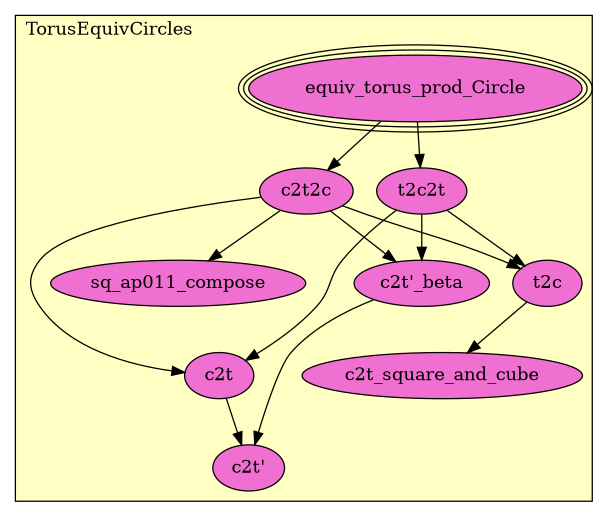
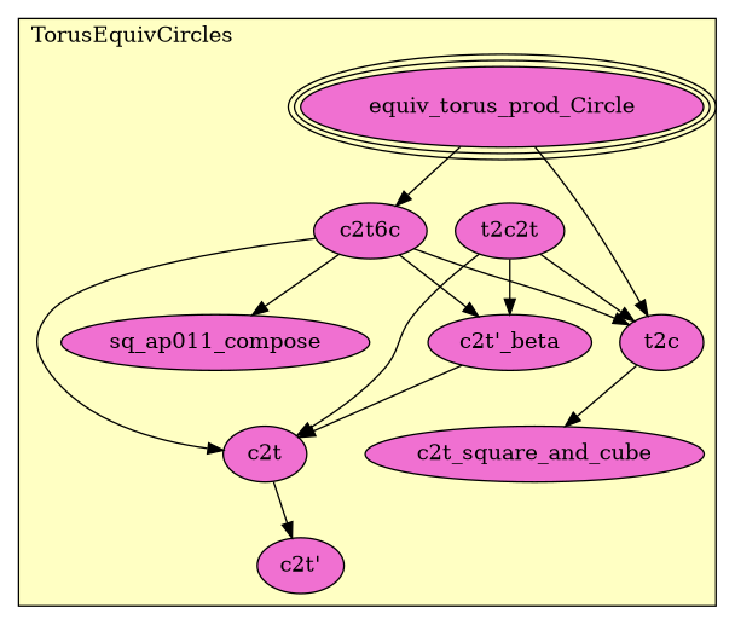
  digraph {
    node [fillcolor="#F070D1" style=filled]
    n1 [label=equiv_torus_prod_Circle peripheries=3]
-   n2 [label=c2t2c]
+   n2 [label=c2t6c]
    n3 [label=sq_ap011_compose]
    n4 [label=t2c2t]
    n5 [label="c2t'_beta"]
    n6 [label=c2t]
    n7 [label="c2t'"]
    n8 [label=t2c]
    n9 [label=c2t_square_and_cube]
    subgraph cluster_1 {
      fillcolor="#FFFFC3"
      label=TorusEquivCircles
      labeljust=l
      style=filled
      n1
      n2
      n3
      n4
      n5
      n6
      n7
      n8
      n9
    }
    n1 -> n2
-   n1 -> n4
+   n1 -> n8
    n2 -> n3
    n2 -> n5
    n2 -> n6
    n2 -> n8
    n4 -> n5
    n4 -> n6
    n4 -> n8
-   n5 -> n7
+   n5 -> n6
    n6 -> n7
    n8 -> n9
  }
